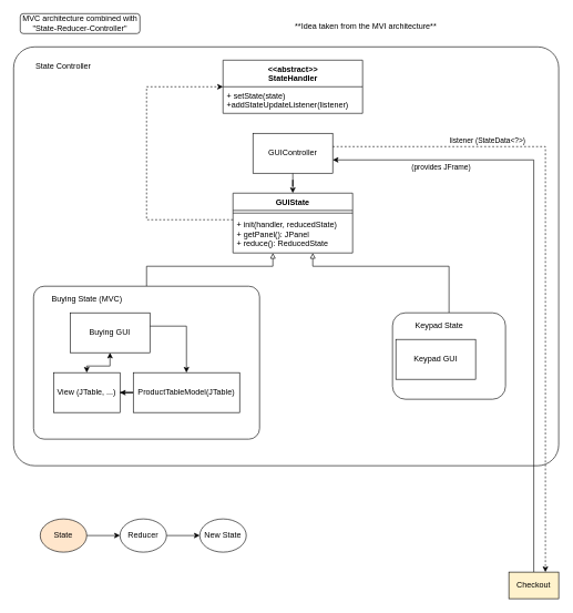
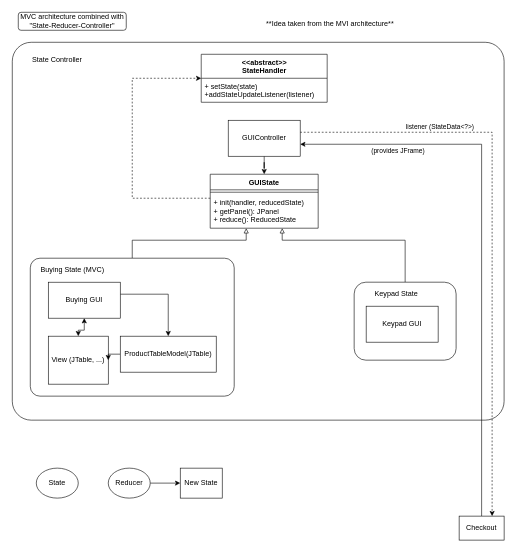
  <mxCell id="0" />
  <mxCell id="1" parent="0" />
  <mxCell id="2" value="" style="rounded=1;whiteSpace=wrap;html=1;align=left;movable=0;resizable=0;rotatable=0;deletable=0;editable=0;connectable=0;arcSize=5;" vertex="1" parent="1"><mxGeometry x="20" y="70" width="820" height="630" as="geometry" /></mxCell>
  <mxCell id="3" style="edgeStyle=orthogonalEdgeStyle;rounded=0;orthogonalLoop=1;jettySize=auto;html=1;endArrow=block;endFill=0;" edge="1" parent="1" source="4" target="29"><mxGeometry relative="1" as="geometry"><Array as="points"><mxPoint x="220" y="400" /><mxPoint x="410" y="400" /></Array></mxGeometry></mxCell>
  <mxCell id="4" value="" style="rounded=1;whiteSpace=wrap;html=1;align=left;movable=1;resizable=1;rotatable=1;deletable=1;editable=1;connectable=1;arcSize=7;" parent="1" vertex="1"><mxGeometry x="50" y="430" width="340" height="230" as="geometry" /></mxCell>
  <mxCell id="5" style="edgeStyle=orthogonalEdgeStyle;rounded=0;orthogonalLoop=1;jettySize=auto;html=1;startArrow=classic;startFill=1;" parent="1" source="7" target="8" edge="1"><mxGeometry relative="1" as="geometry" /></mxCell>
  <mxCell id="6" style="edgeStyle=orthogonalEdgeStyle;rounded=0;orthogonalLoop=1;jettySize=auto;html=1;" parent="1" source="7" target="10" edge="1"><mxGeometry relative="1" as="geometry"><Array as="points"><mxPoint x="280" y="490" /></Array></mxGeometry></mxCell>
- <mxCell id="7" value="Buying GUI" style="rounded=0;whiteSpace=wrap;html=1;" parent="1" vertex="1"><mxGeometry x="105" y="470" width="120" height="60" as="geometry" /></mxCell>
- <mxCell id="8" value="View (JTable, ...)" style="rounded=0;whiteSpace=wrap;html=1;" parent="1" vertex="1"><mxGeometry x="80" y="560" width="100" height="60" as="geometry" /></mxCell>
+ <mxCell id="7" value="Buying GUI" style="rounded=0;whiteSpace=wrap;html=1;" parent="1" vertex="1"><mxGeometry x="80" y="470" width="120" height="60" as="geometry" /></mxCell>
+ <mxCell id="8" value="View (JTable, ...)" style="rounded=0;whiteSpace=wrap;html=1;" parent="1" vertex="1"><mxGeometry x="80" y="560" width="100" height="80" as="geometry" /></mxCell>
  <mxCell id="9" style="edgeStyle=orthogonalEdgeStyle;rounded=0;orthogonalLoop=1;jettySize=auto;html=1;" parent="1" source="10" target="8" edge="1"><mxGeometry relative="1" as="geometry" /></mxCell>
  <mxCell id="10" value="ProductTableModel(JTable)" style="rounded=0;whiteSpace=wrap;html=1;" parent="1" vertex="1"><mxGeometry x="200" y="560" width="160" height="60" as="geometry" /></mxCell>
  <mxCell id="11" style="edgeStyle=orthogonalEdgeStyle;rounded=0;orthogonalLoop=1;jettySize=auto;html=1;endArrow=classic;endFill=1;" edge="1" parent="1" source="14" target="27"><mxGeometry relative="1" as="geometry"><mxPoint x="440" y="310" as="targetPoint" /></mxGeometry></mxCell>
  <mxCell id="12" style="edgeStyle=orthogonalEdgeStyle;rounded=0;orthogonalLoop=1;jettySize=auto;html=1;endArrow=classic;endFill=1;dashed=1;" edge="1" parent="1" source="14" target="25"><mxGeometry relative="1" as="geometry"><Array as="points"><mxPoint x="820" y="220" /></Array></mxGeometry></mxCell>
  <mxCell id="13" value="listener (StateData&amp;lt;?&amp;gt;)" style="edgeLabel;html=1;align=center;verticalAlign=middle;resizable=0;points=[];" vertex="1" connectable="0" parent="12"><mxGeometry x="-0.514" y="2" relative="1" as="geometry"><mxPoint x="-1" y="-8" as="offset" /></mxGeometry></mxCell>
  <mxCell id="14" value="GUIController" style="rounded=0;whiteSpace=wrap;html=1;" parent="1" vertex="1"><mxGeometry x="380" y="200" width="120" height="60" as="geometry" /></mxCell>
- <mxCell id="15" value="Buying State (MVC)" style="text;html=1;align=center;verticalAlign=middle;resizable=0;points=[];autosize=1;" parent="1" vertex="1"><mxGeometry x="70" y="440" width="120" height="20" as="geometry" /></mxCell>
+ <mxCell id="15" value="Buying State (MVC)" style="text;html=1;align=center;verticalAlign=middle;resizable=0;points=[];autosize=1;" parent="1" vertex="1"><mxGeometry x="60" y="440" width="120" height="20" as="geometry" /></mxCell>
  <mxCell id="16" style="edgeStyle=orthogonalEdgeStyle;rounded=0;orthogonalLoop=1;jettySize=auto;html=1;endArrow=block;endFill=0;" edge="1" parent="1" source="17" target="29"><mxGeometry relative="1" as="geometry"><Array as="points"><mxPoint x="675" y="400" /><mxPoint x="470" y="400" /></Array></mxGeometry></mxCell>
  <mxCell id="17" value="" style="rounded=1;whiteSpace=wrap;html=1;align=left;movable=1;resizable=1;rotatable=1;deletable=1;editable=1;connectable=1;" parent="1" vertex="1"><mxGeometry x="590" y="470" width="170" height="130" as="geometry" /></mxCell>
- <mxCell id="18" value="Keypad GUI" style="rounded=0;whiteSpace=wrap;html=1;" parent="1" vertex="1"><mxGeometry x="595" y="510" width="120" height="60" as="geometry" /></mxCell>
+ <mxCell id="18" value="Keypad GUI" style="rounded=0;whiteSpace=wrap;html=1;" parent="1" vertex="1"><mxGeometry x="610" y="510" width="120" height="60" as="geometry" /></mxCell>
  <mxCell id="19" value="Keypad State" style="text;html=1;align=center;verticalAlign=middle;resizable=0;points=[];autosize=1;" parent="1" vertex="1"><mxGeometry x="615" y="480" width="90" height="20" as="geometry" /></mxCell>
  <mxCell id="20" value="&amp;lt;&amp;lt;abstract&amp;gt;&amp;gt;&lt;br&gt;StateHandler" style="swimlane;fontStyle=1;align=center;verticalAlign=top;childLayout=stackLayout;horizontal=1;startSize=40;horizontalStack=0;resizeParent=1;resizeParentMax=0;resizeLast=0;collapsible=1;marginBottom=0;fontFamily=Helvetica;fontSize=12;fontColor=#000000;strokeColor=#000000;fillColor=#ffffff;html=1;" parent="1" vertex="1"><mxGeometry x="335" y="90" width="210" height="80" as="geometry" /></mxCell>
  <mxCell id="21" value="+ setState(state)&#10;+addStateUpdateListener(listener)" style="text;strokeColor=none;fillColor=none;align=left;verticalAlign=top;spacingLeft=4;spacingRight=4;overflow=hidden;rotatable=0;points=[[0,0.5],[1,0.5]];portConstraint=eastwest;rounded=1;" parent="20" vertex="1"><mxGeometry y="40" width="210" height="40" as="geometry" /></mxCell>
  <mxCell id="22" value="MVC architecture combined with &quot;State-Reducer-Controller&quot;" style="rounded=1;whiteSpace=wrap;html=1;" parent="1" vertex="1"><mxGeometry x="30" y="20" width="180" height="30" as="geometry" /></mxCell>
  <mxCell id="23" style="edgeStyle=orthogonalEdgeStyle;rounded=0;orthogonalLoop=1;jettySize=auto;html=1;endArrow=classic;endFill=1;" edge="1" parent="1" source="25" target="14"><mxGeometry relative="1" as="geometry"><Array as="points"><mxPoint x="803" y="240" /></Array></mxGeometry></mxCell>
  <mxCell id="24" value="(provides JFrame)" style="edgeLabel;html=1;align=center;verticalAlign=middle;resizable=0;points=[];" vertex="1" connectable="0" parent="23"><mxGeometry x="0.717" y="1" relative="1" as="geometry"><mxPoint x="31.5" y="9" as="offset" /></mxGeometry></mxCell>
- <mxCell id="25" value="Checkout" style="rounded=0;whiteSpace=wrap;html=1;fillColor=#fff2cc;" vertex="1" parent="1"><mxGeometry x="765" y="860" width="75" height="40" as="geometry" /></mxCell>
+ <mxCell id="25" value="Checkout" style="rounded=0;whiteSpace=wrap;html=1;" vertex="1" parent="1"><mxGeometry x="765" y="860" width="75" height="40" as="geometry" /></mxCell>
  <mxCell id="26" style="edgeStyle=orthogonalEdgeStyle;rounded=0;orthogonalLoop=1;jettySize=auto;html=1;endArrow=classic;endFill=1;dashed=1;" edge="1" parent="1" source="27" target="20"><mxGeometry relative="1" as="geometry"><Array as="points"><mxPoint x="220" y="330" /><mxPoint x="220" y="130" /></Array></mxGeometry></mxCell>
  <mxCell id="27" value="GUIState" style="swimlane;fontStyle=1;align=center;verticalAlign=top;childLayout=stackLayout;horizontal=1;startSize=26;horizontalStack=0;resizeParent=1;resizeParentMax=0;resizeLast=0;collapsible=1;marginBottom=0;" vertex="1" parent="1"><mxGeometry x="350" y="290" width="180" height="90" as="geometry" /></mxCell>
  <mxCell id="28" value="" style="line;strokeWidth=1;fillColor=none;align=left;verticalAlign=middle;spacingTop=-1;spacingLeft=3;spacingRight=3;rotatable=0;labelPosition=right;points=[];portConstraint=eastwest;" vertex="1" parent="27"><mxGeometry y="26" width="180" height="8" as="geometry" /></mxCell>
  <mxCell id="29" value="+ init(handler, reducedState)&#10;+ getPanel(): JPanel&#10;+ reduce(): ReducedState" style="text;strokeColor=none;fillColor=none;align=left;verticalAlign=top;spacingLeft=4;spacingRight=4;overflow=hidden;rotatable=0;points=[[0,0.5],[1,0.5]];portConstraint=eastwest;" vertex="1" parent="27"><mxGeometry y="34" width="180" height="56" as="geometry" /></mxCell>
- <mxCell id="30" style="edgeStyle=orthogonalEdgeStyle;rounded=0;orthogonalLoop=1;jettySize=auto;html=1;endArrow=classic;endFill=1;" edge="1" parent="1" source="31" target="33"><mxGeometry relative="1" as="geometry" /></mxCell>
- <mxCell id="31" value="State" style="ellipse;whiteSpace=wrap;html=1;fillColor=#ffe6cc;" vertex="1" parent="1"><mxGeometry x="60" y="780" width="70" height="50" as="geometry" /></mxCell>
+ <mxCell id="31" value="State" style="ellipse;whiteSpace=wrap;html=1;" vertex="1" parent="1"><mxGeometry x="60" y="780" width="70" height="50" as="geometry" /></mxCell>
  <mxCell id="32" style="edgeStyle=orthogonalEdgeStyle;rounded=0;orthogonalLoop=1;jettySize=auto;html=1;endArrow=classic;endFill=1;" edge="1" parent="1" source="33" target="34"><mxGeometry relative="1" as="geometry" /></mxCell>
  <mxCell id="33" value="Reducer" style="ellipse;whiteSpace=wrap;html=1;" vertex="1" parent="1"><mxGeometry x="180" y="780" width="70" height="50" as="geometry" /></mxCell>
- <mxCell id="34" value="New State" style="ellipse;whiteSpace=wrap;html=1;" vertex="1" parent="1"><mxGeometry x="300" y="780" width="70" height="50" as="geometry" /></mxCell>
+ <mxCell id="34" value="New State" style="whiteSpace=wrap;html=1;rounded=0;" vertex="1" parent="1"><mxGeometry x="300" y="780" width="70" height="50" as="geometry" /></mxCell>
  <mxCell id="35" value="**Idea taken from the MVI architecture**" style="text;html=1;strokeColor=none;fillColor=none;align=center;verticalAlign=middle;whiteSpace=wrap;rounded=0;" vertex="1" parent="1"><mxGeometry x="430" y="30" width="240" height="20" as="geometry" /></mxCell>
  <mxCell id="36" value="State Controller" style="text;html=1;strokeColor=none;fillColor=none;align=center;verticalAlign=middle;whiteSpace=wrap;rounded=0;" vertex="1" parent="1"><mxGeometry x="50" y="90" width="90" height="20" as="geometry" /></mxCell>
